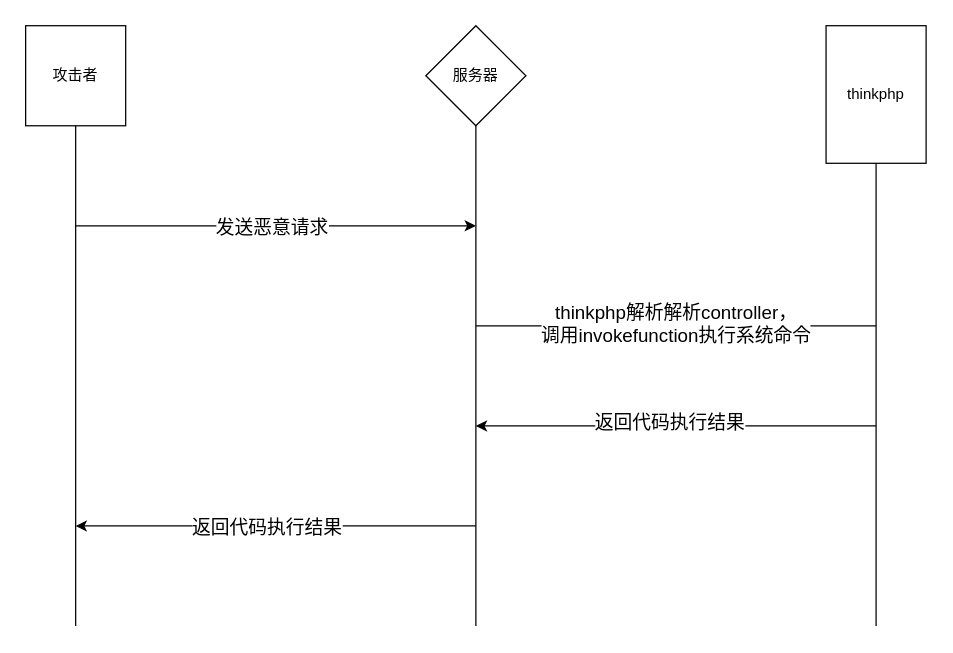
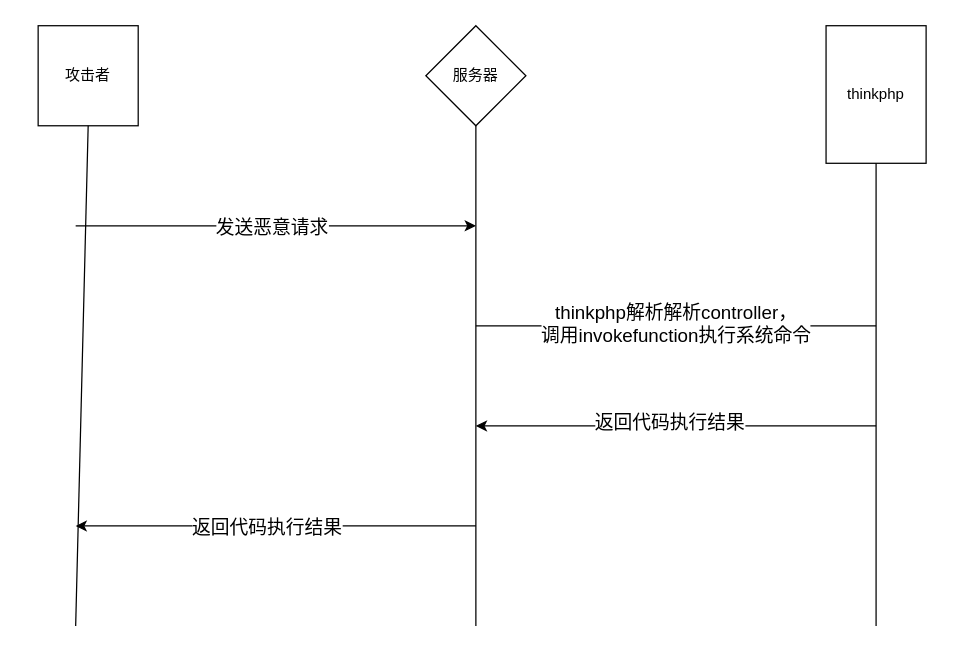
  <mxCell id="0" />
  <mxCell id="1" parent="0" />
- <mxCell id="2" value="攻击者" style="whiteSpace=wrap;html=1;aspect=fixed;" vertex="1" parent="1"><mxGeometry x="20" y="20" width="80" height="80" as="geometry" /></mxCell>
+ <mxCell id="2" value="攻击者" style="whiteSpace=wrap;html=1;aspect=fixed;" vertex="1" parent="1"><mxGeometry x="30" y="20" width="80" height="80" as="geometry" /></mxCell>
  <mxCell id="3" value="服务器" style="rhombus;whiteSpace=wrap;html=1;aspect=fixed;" vertex="1" parent="1"><mxGeometry x="340" y="20" width="80" height="80" as="geometry" /></mxCell>
  <mxCell id="4" value="" style="endArrow=none;html=1;rounded=0;entryX=0.5;entryY=1;entryDx=0;entryDy=0;" edge="1" parent="1" target="2"><mxGeometry width="50" height="50" relative="1" as="geometry"><mxPoint x="60" y="500" as="sourcePoint" /><mxPoint x="480" y="260" as="targetPoint" /></mxGeometry></mxCell>
  <mxCell id="5" value="" style="endArrow=none;html=1;rounded=0;entryX=0.5;entryY=1;entryDx=0;entryDy=0;" edge="1" parent="1" target="3"><mxGeometry width="50" height="50" relative="1" as="geometry"><mxPoint x="380" y="500" as="sourcePoint" /><mxPoint x="480" y="260" as="targetPoint" /></mxGeometry></mxCell>
  <mxCell id="6" value="thinkphp" style="whiteSpace=wrap;html=1;aspect=fixed;" vertex="1" parent="1"><mxGeometry x="660" y="20" width="80" height="110" as="geometry" /></mxCell>
  <mxCell id="7" value="" style="endArrow=none;html=1;rounded=0;entryX=0.5;entryY=1;entryDx=0;entryDy=0;" edge="1" parent="1" target="6"><mxGeometry width="50" height="50" relative="1" as="geometry"><mxPoint x="700" y="500" as="sourcePoint" /><mxPoint x="480" y="260" as="targetPoint" /></mxGeometry></mxCell>
  <mxCell id="8" value="" style="endArrow=classic;html=1;rounded=0;" edge="1" parent="1"><mxGeometry width="50" height="50" relative="1" as="geometry"><mxPoint x="60" y="180" as="sourcePoint" /><mxPoint x="380" y="180" as="targetPoint" /></mxGeometry></mxCell>
  <mxCell id="9" value="&lt;font style=&quot;font-size: 15px;&quot;&gt;发送恶意请求&lt;/font&gt;" style="edgeLabel;html=1;align=center;verticalAlign=middle;resizable=0;points=[];" vertex="1" connectable="0" parent="8"><mxGeometry x="-0.026" relative="1" as="geometry"><mxPoint as="offset" /></mxGeometry></mxCell>
  <mxCell id="10" value="" style="endArrow=none;html=1;rounded=0;" edge="1" parent="1"><mxGeometry width="50" height="50" relative="1" as="geometry"><mxPoint x="380" y="260" as="sourcePoint" /><mxPoint x="700" y="260" as="targetPoint" /></mxGeometry></mxCell>
  <mxCell id="11" value="&lt;font style=&quot;font-size: 15px;&quot;&gt;thinkphp解析解析controller，&lt;br&gt;调用invokefunction执行系统命令&lt;/font&gt;" style="edgeLabel;html=1;align=center;verticalAlign=middle;resizable=0;points=[];" vertex="1" connectable="0" parent="10"><mxGeometry x="-0.007" y="3" relative="1" as="geometry"><mxPoint as="offset" /></mxGeometry></mxCell>
  <mxCell id="12" value="" style="endArrow=classic;html=1;rounded=0;" edge="1" parent="1"><mxGeometry width="50" height="50" relative="1" as="geometry"><mxPoint x="700" y="340" as="sourcePoint" /><mxPoint x="380" y="340" as="targetPoint" /></mxGeometry></mxCell>
  <mxCell id="13" value="Text" style="edgeLabel;html=1;align=center;verticalAlign=middle;resizable=0;points=[];" vertex="1" connectable="0" parent="12"><mxGeometry x="0.033" y="-5" relative="1" as="geometry"><mxPoint as="offset" /></mxGeometry></mxCell>
  <mxCell id="14" value="&lt;font style=&quot;font-size: 15px;&quot;&gt;返回代码执行结果&lt;/font&gt;" style="edgeLabel;html=1;align=center;verticalAlign=middle;resizable=0;points=[];" vertex="1" connectable="0" parent="12"><mxGeometry x="0.039" y="-4" relative="1" as="geometry"><mxPoint as="offset" /></mxGeometry></mxCell>
  <mxCell id="15" value="" style="endArrow=classic;html=1;rounded=0;" edge="1" parent="1"><mxGeometry width="50" height="50" relative="1" as="geometry"><mxPoint x="380" y="420" as="sourcePoint" /><mxPoint x="60" y="420" as="targetPoint" /></mxGeometry></mxCell>
  <mxCell id="16" value="&lt;font style=&quot;font-size: 15px;&quot;&gt;返回代码执行结果&lt;/font&gt;" style="edgeLabel;html=1;align=center;verticalAlign=middle;resizable=0;points=[];" vertex="1" connectable="0" parent="15"><mxGeometry x="0.051" relative="1" as="geometry"><mxPoint as="offset" /></mxGeometry></mxCell>
